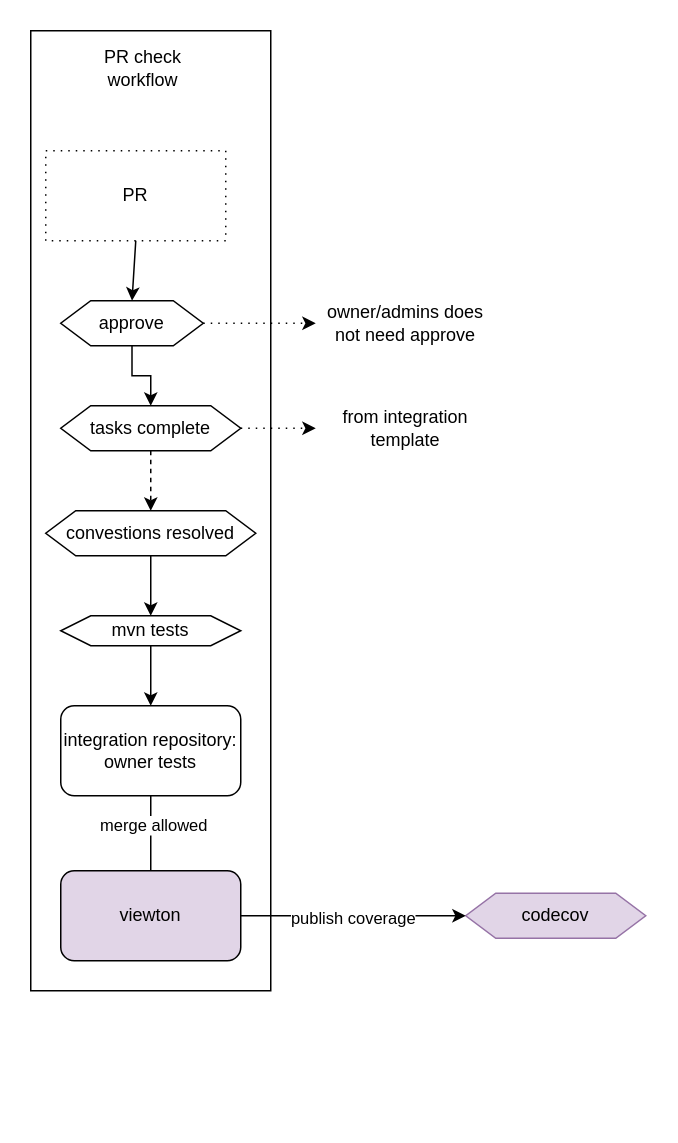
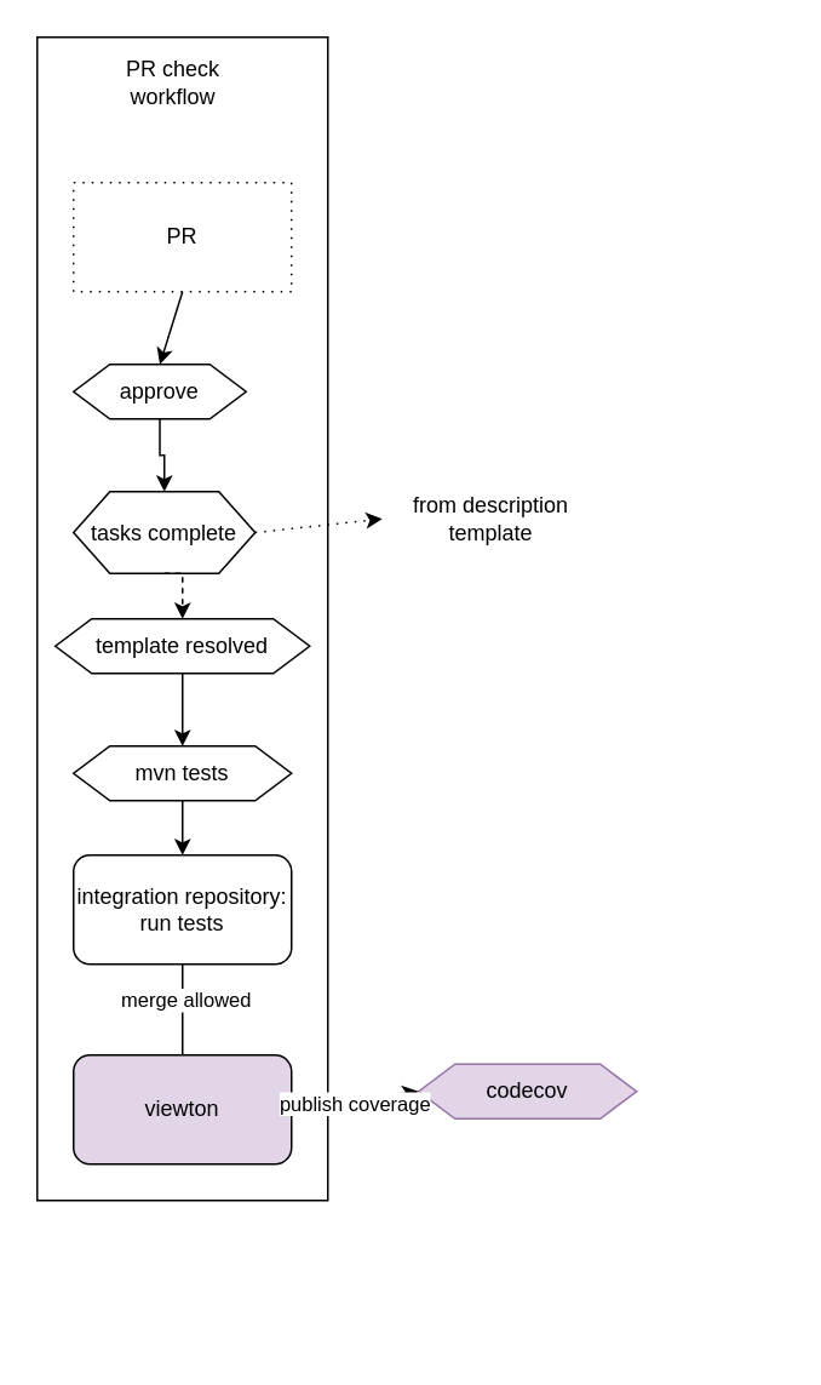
  <mxCell id="0" />
  <mxCell id="1" parent="0" />
  <mxCell id="2" value="" style="group" vertex="1" connectable="0" parent="1"><mxGeometry x="20" y="20" width="160" height="720" as="geometry" /></mxCell>
  <mxCell id="3" value="" style="rounded=0;whiteSpace=wrap;html=1;" vertex="1" parent="2"><mxGeometry width="160" height="640" as="geometry" /></mxCell>
  <mxCell id="4" value="viewton" style="rounded=1;whiteSpace=wrap;html=1;fillColor=#e1d5e7;" vertex="1" parent="2"><mxGeometry x="20" y="560" width="120" height="60" as="geometry" /></mxCell>
- <mxCell id="5" value="PR" style="rounded=0;whiteSpace=wrap;html=1;dashed=1;dashPattern=1 4;" vertex="1" parent="2"><mxGeometry x="10" y="80" width="120" height="60" as="geometry" /></mxCell>
+ <mxCell id="5" value="PR" style="rounded=0;whiteSpace=wrap;html=1;dashed=1;dashPattern=1 4;" vertex="1" parent="2"><mxGeometry x="20" y="80" width="120" height="60" as="geometry" /></mxCell>
  <mxCell id="6" value="PR check workflow" style="text;html=1;strokeColor=none;fillColor=none;align=center;verticalAlign=middle;whiteSpace=wrap;rounded=0;" vertex="1" parent="2"><mxGeometry x="45" y="10" width="60" height="30" as="geometry" /></mxCell>
  <mxCell id="7" style="edgeStyle=orthogonalEdgeStyle;rounded=0;orthogonalLoop=1;jettySize=auto;html=1;exitX=0.5;exitY=1;exitDx=0;exitDy=0;entryX=0.5;entryY=0;entryDx=0;entryDy=0;endArrow=none;" edge="1" parent="2" source="9" target="4"><mxGeometry relative="1" as="geometry" /></mxCell>
  <mxCell id="8" value="merge allowed" style="edgeLabel;html=1;align=center;verticalAlign=middle;resizable=0;points=[];" vertex="1" connectable="0" parent="7"><mxGeometry x="-0.221" y="1" relative="1" as="geometry"><mxPoint as="offset" /></mxGeometry></mxCell>
- <mxCell id="9" value="integration repository: owner tests" style="rounded=1;whiteSpace=wrap;html=1;" vertex="1" parent="2"><mxGeometry x="20" y="450" width="120" height="60" as="geometry" /></mxCell>
- <mxCell id="10" value="mvn tests" style="shape=hexagon;perimeter=hexagonPerimeter2;whiteSpace=wrap;html=1;fixedSize=1;" vertex="1" parent="2"><mxGeometry x="20" y="390" width="120" height="20" as="geometry" /></mxCell>
+ <mxCell id="9" value="integration repository: run tests" style="rounded=1;whiteSpace=wrap;html=1;" vertex="1" parent="2"><mxGeometry x="20" y="450" width="120" height="60" as="geometry" /></mxCell>
+ <mxCell id="10" value="mvn tests" style="shape=hexagon;perimeter=hexagonPerimeter2;whiteSpace=wrap;html=1;fixedSize=1;" vertex="1" parent="2"><mxGeometry x="20" y="390" width="120" height="30" as="geometry" /></mxCell>
  <mxCell id="11" value="approve" style="shape=hexagon;perimeter=hexagonPerimeter2;whiteSpace=wrap;html=1;fixedSize=1;" vertex="1" parent="2"><mxGeometry x="20" y="180" width="95" height="30" as="geometry" /></mxCell>
- <mxCell id="12" value="tasks complete" style="shape=hexagon;perimeter=hexagonPerimeter2;whiteSpace=wrap;html=1;fixedSize=1;" vertex="1" parent="2"><mxGeometry x="20" y="250" width="120" height="30" as="geometry" /></mxCell>
+ <mxCell id="12" value="tasks complete" style="shape=hexagon;perimeter=hexagonPerimeter2;whiteSpace=wrap;html=1;fixedSize=1;" vertex="1" parent="2"><mxGeometry x="20" y="250" width="100" height="45" as="geometry" /></mxCell>
  <mxCell id="13" style="edgeStyle=orthogonalEdgeStyle;rounded=0;orthogonalLoop=1;jettySize=auto;html=1;exitX=0.5;exitY=1;exitDx=0;exitDy=0;entryX=0.5;entryY=0;entryDx=0;entryDy=0;" edge="1" parent="2" source="11" target="12"><mxGeometry relative="1" as="geometry" /></mxCell>
  <mxCell id="14" style="edgeStyle=orthogonalEdgeStyle;rounded=0;orthogonalLoop=1;jettySize=auto;html=1;exitX=0.5;exitY=1;exitDx=0;exitDy=0;entryX=0.5;entryY=0;entryDx=0;entryDy=0;" edge="1" parent="2" source="15" target="10"><mxGeometry relative="1" as="geometry" /></mxCell>
- <mxCell id="15" value="convestions resolved" style="shape=hexagon;perimeter=hexagonPerimeter2;whiteSpace=wrap;html=1;fixedSize=1;" vertex="1" parent="2"><mxGeometry x="10" y="320" width="140" height="30" as="geometry" /></mxCell>
+ <mxCell id="15" value="template resolved" style="shape=hexagon;perimeter=hexagonPerimeter2;whiteSpace=wrap;html=1;fixedSize=1;" vertex="1" parent="2"><mxGeometry x="10" y="320" width="140" height="30" as="geometry" /></mxCell>
  <mxCell id="16" style="edgeStyle=orthogonalEdgeStyle;rounded=0;orthogonalLoop=1;jettySize=auto;html=1;exitX=0.5;exitY=1;exitDx=0;exitDy=0;entryX=0.5;entryY=0;entryDx=0;entryDy=0;dashed=1;" edge="1" parent="2" source="12" target="15"><mxGeometry relative="1" as="geometry" /></mxCell>
  <mxCell id="17" value="" style="endArrow=classic;html=1;rounded=0;exitX=0.5;exitY=1;exitDx=0;exitDy=0;entryX=0.5;entryY=0;entryDx=0;entryDy=0;" edge="1" parent="2" source="5" target="11"><mxGeometry width="50" height="50" relative="1" as="geometry"><mxPoint x="150" y="290" as="sourcePoint" /><mxPoint x="200" y="240" as="targetPoint" /></mxGeometry></mxCell>
  <mxCell id="18" value="" style="endArrow=classic;html=1;rounded=0;exitX=0.5;exitY=1;exitDx=0;exitDy=0;entryX=0.5;entryY=0;entryDx=0;entryDy=0;" edge="1" parent="2" source="10" target="9"><mxGeometry width="50" height="50" relative="1" as="geometry"><mxPoint x="230" y="560" as="sourcePoint" /><mxPoint x="280" y="510" as="targetPoint" /></mxGeometry></mxCell>
- <mxCell id="19" value="" style="endArrow=classic;html=1;rounded=0;dashed=1;dashPattern=1 4;exitX=1;exitY=0.5;exitDx=0;exitDy=0;entryX=0;entryY=0.5;entryDx=0;entryDy=0;" edge="1" parent="1" source="11" target="20"><mxGeometry width="50" height="50" relative="1" as="geometry"><mxPoint x="230" y="300" as="sourcePoint" /><mxPoint x="280" y="250" as="targetPoint" /></mxGeometry></mxCell>
- <mxCell id="20" value="owner/admins does not need approve" style="text;html=1;strokeColor=none;fillColor=none;align=center;verticalAlign=middle;whiteSpace=wrap;rounded=0;" vertex="1" parent="1"><mxGeometry x="210" y="200" width="120" height="30" as="geometry" /></mxCell>
  <mxCell id="21" value="" style="endArrow=classic;html=1;rounded=0;dashed=1;dashPattern=1 4;exitX=1;exitY=0.5;exitDx=0;exitDy=0;entryX=0;entryY=0.5;entryDx=0;entryDy=0;" edge="1" parent="1" source="12" target="22"><mxGeometry width="50" height="50" relative="1" as="geometry"><mxPoint x="190" y="280" as="sourcePoint" /><mxPoint x="210" y="280" as="targetPoint" /></mxGeometry></mxCell>
- <mxCell id="22" value="from integration template" style="text;html=1;strokeColor=none;fillColor=none;align=center;verticalAlign=middle;whiteSpace=wrap;rounded=0;" vertex="1" parent="1"><mxGeometry x="210" y="270" width="120" height="30" as="geometry" /></mxCell>
- <mxCell id="23" value="codecov" style="shape=hexagon;perimeter=hexagonPerimeter2;whiteSpace=wrap;html=1;fixedSize=1;fillColor=#e1d5e7;strokeColor=#9673a6;" vertex="1" parent="1"><mxGeometry x="310" y="595" width="120" height="30" as="geometry" /></mxCell>
+ <mxCell id="22" value="from description template" style="text;html=1;strokeColor=none;fillColor=none;align=center;verticalAlign=middle;whiteSpace=wrap;rounded=0;" vertex="1" parent="1"><mxGeometry x="210" y="270" width="120" height="30" as="geometry" /></mxCell>
+ <mxCell id="23" value="codecov" style="shape=hexagon;perimeter=hexagonPerimeter2;whiteSpace=wrap;html=1;fixedSize=1;fillColor=#e1d5e7;strokeColor=#9673a6;" vertex="1" parent="1"><mxGeometry x="230" y="585" width="120" height="30" as="geometry" /></mxCell>
  <mxCell id="24" value="" style="endArrow=classic;html=1;rounded=0;exitX=1;exitY=0.5;exitDx=0;exitDy=0;entryX=0;entryY=0.5;entryDx=0;entryDy=0;" edge="1" parent="1" source="4" target="23"><mxGeometry width="50" height="50" relative="1" as="geometry"><mxPoint x="220" y="690" as="sourcePoint" /><mxPoint x="270" y="640" as="targetPoint" /></mxGeometry></mxCell>
  <mxCell id="25" value="publish coverage" style="edgeLabel;html=1;align=center;verticalAlign=middle;resizable=0;points=[];" vertex="1" connectable="0" parent="24"><mxGeometry x="-0.019" y="-1" relative="1" as="geometry"><mxPoint as="offset" /></mxGeometry></mxCell>
